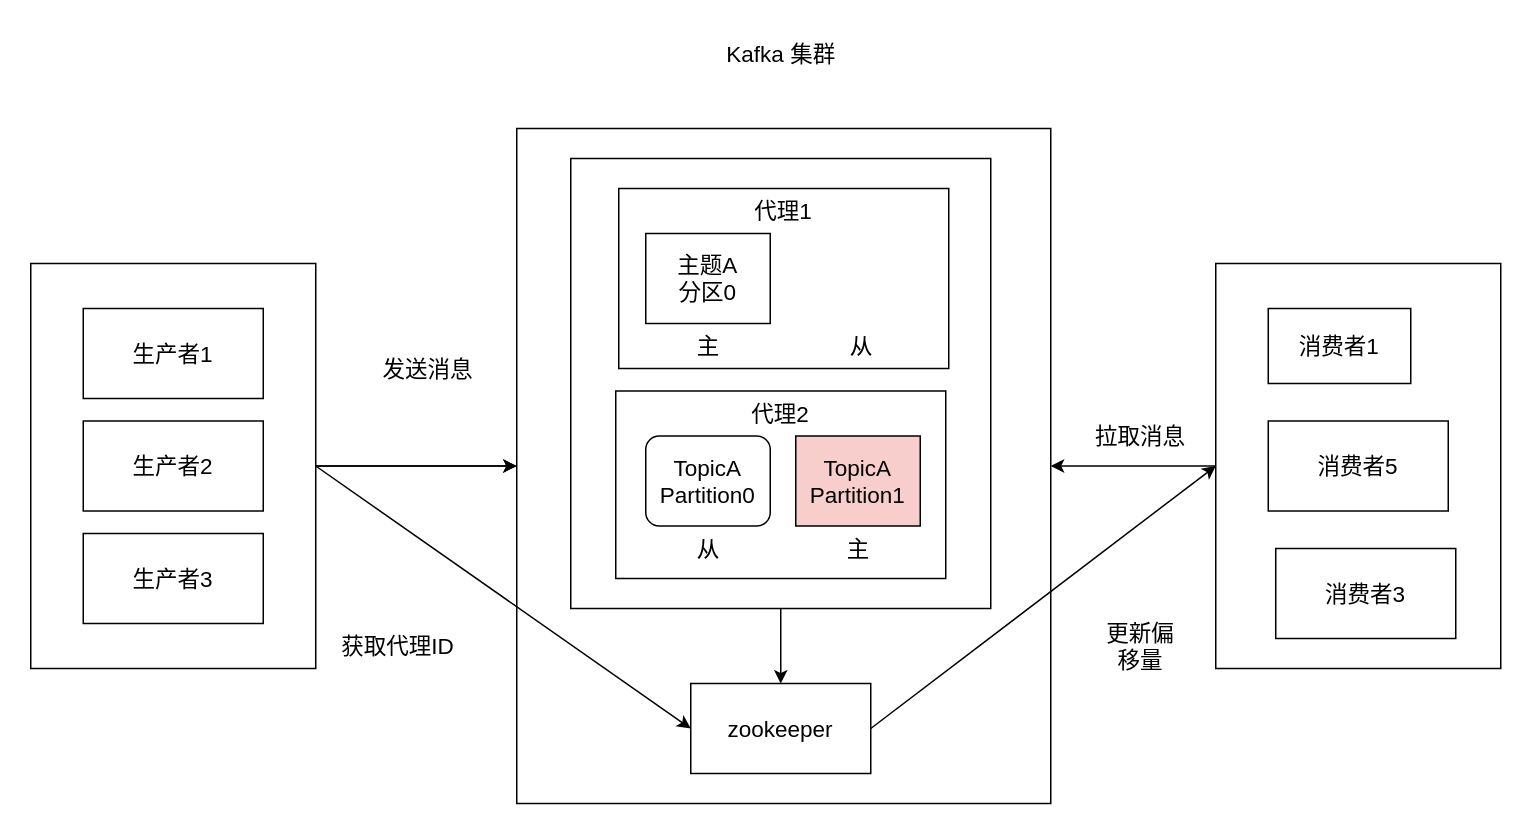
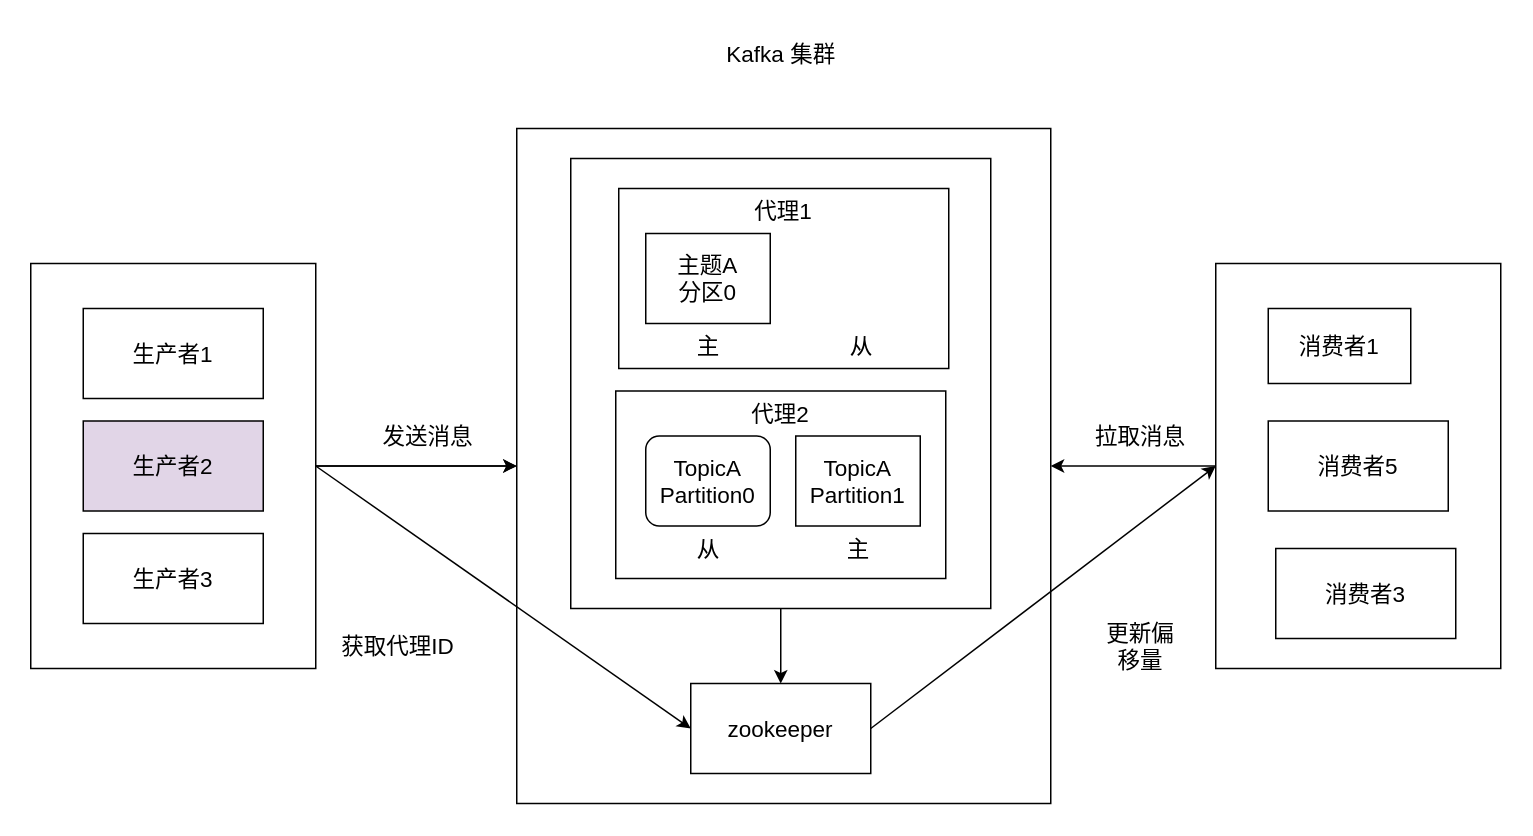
  <mxCell id="0" />
  <mxCell id="1" parent="0" />
  <mxCell id="2" style="edgeStyle=orthogonalEdgeStyle;rounded=0;orthogonalLoop=1;jettySize=auto;html=1;fontSize=15;" parent="1" source="4" target="7" edge="1"><mxGeometry relative="1" as="geometry" /></mxCell>
  <mxCell id="3" style="edgeStyle=orthogonalEdgeStyle;rounded=0;orthogonalLoop=1;jettySize=auto;html=1;exitX=1;exitY=0.5;exitDx=0;exitDy=0;fontSize=15;" parent="1" source="4" target="7" edge="1"><mxGeometry relative="1" as="geometry" /></mxCell>
  <mxCell id="4" value="" style="rounded=0;whiteSpace=wrap;html=1;fontSize=15;" parent="1" vertex="1"><mxGeometry x="20" y="175" width="190" height="270" as="geometry" /></mxCell>
  <mxCell id="5" value="生产者1" style="rounded=0;whiteSpace=wrap;html=1;fontSize=15;" parent="1" vertex="1"><mxGeometry x="55" y="205" width="120" height="60" as="geometry" /></mxCell>
- <mxCell id="6" value="生产者2" style="rounded=0;whiteSpace=wrap;html=1;fontSize=15;" parent="1" vertex="1"><mxGeometry x="55" y="280" width="120" height="60" as="geometry" /></mxCell>
+ <mxCell id="6" value="生产者2" style="rounded=0;whiteSpace=wrap;html=1;fontSize=15;fillColor=#e1d5e7;" parent="1" vertex="1"><mxGeometry x="55" y="280" width="120" height="60" as="geometry" /></mxCell>
  <mxCell id="7" value="" style="rounded=0;whiteSpace=wrap;html=1;fontSize=15;" parent="1" vertex="1"><mxGeometry x="344" y="85" width="356" height="450" as="geometry" /></mxCell>
  <mxCell id="8" value="生产者3" style="rounded=0;whiteSpace=wrap;html=1;fontSize=15;" parent="1" vertex="1"><mxGeometry x="55" y="355" width="120" height="60" as="geometry" /></mxCell>
  <mxCell id="9" value="Kafka 集群" style="text;html=1;align=center;verticalAlign=middle;resizable=0;points=[];autosize=1;strokeColor=none;fillColor=none;fontSize=15;" parent="1" vertex="1"><mxGeometry x="470" y="20" width="100" height="30" as="geometry" /></mxCell>
  <mxCell id="10" value="" style="edgeStyle=orthogonalEdgeStyle;rounded=0;orthogonalLoop=1;jettySize=auto;html=1;fontSize=15;" parent="1" source="11" target="12" edge="1"><mxGeometry relative="1" as="geometry" /></mxCell>
  <mxCell id="11" value="" style="rounded=0;whiteSpace=wrap;html=1;fontSize=15;" parent="1" vertex="1"><mxGeometry x="380" y="105" width="280" height="300" as="geometry" /></mxCell>
  <mxCell id="12" value="zookeeper" style="rounded=0;whiteSpace=wrap;html=1;fontSize=15;" parent="1" vertex="1"><mxGeometry x="460" y="455" width="120" height="60" as="geometry" /></mxCell>
  <mxCell id="13" value="" style="edgeStyle=orthogonalEdgeStyle;rounded=0;orthogonalLoop=1;jettySize=auto;html=1;fontSize=15;" parent="1" source="14" target="7" edge="1"><mxGeometry relative="1" as="geometry" /></mxCell>
  <mxCell id="14" value="" style="rounded=0;whiteSpace=wrap;html=1;fontSize=15;" parent="1" vertex="1"><mxGeometry x="810" y="175" width="190" height="270" as="geometry" /></mxCell>
  <mxCell id="15" value="消费者1" style="rounded=0;whiteSpace=wrap;html=1;fontSize=15;" parent="1" vertex="1"><mxGeometry x="845" y="205" width="95" height="50" as="geometry" /></mxCell>
  <mxCell id="16" value="消费者5" style="rounded=0;whiteSpace=wrap;html=1;fontSize=15;" parent="1" vertex="1"><mxGeometry x="845" y="280" width="120" height="60" as="geometry" /></mxCell>
  <mxCell id="17" value="消费者3" style="rounded=0;whiteSpace=wrap;html=1;fontSize=15;" parent="1" vertex="1"><mxGeometry x="850" y="365" width="120" height="60" as="geometry" /></mxCell>
  <mxCell id="18" value="" style="rounded=0;whiteSpace=wrap;html=1;fontSize=15;" parent="1" vertex="1"><mxGeometry x="412" y="125" width="220" height="120" as="geometry" /></mxCell>
  <mxCell id="19" value="" style="rounded=0;whiteSpace=wrap;html=1;fontSize=15;" parent="1" vertex="1"><mxGeometry x="410" y="260" width="220" height="125" as="geometry" /></mxCell>
  <mxCell id="20" value="主题A&lt;br style=&quot;font-size: 15px;&quot;&gt;分区0" style="rounded=0;whiteSpace=wrap;html=1;fontSize=15;" parent="1" vertex="1"><mxGeometry x="430" y="155" width="83" height="60" as="geometry" /></mxCell>
  <mxCell id="21" value="主" style="text;html=1;strokeColor=none;fillColor=none;align=center;verticalAlign=middle;whiteSpace=wrap;rounded=0;fontSize=15;" parent="1" vertex="1"><mxGeometry x="441.5" y="215" width="60" height="30" as="geometry" /></mxCell>
  <mxCell id="22" value="从" style="text;html=1;strokeColor=none;fillColor=none;align=center;verticalAlign=middle;whiteSpace=wrap;rounded=0;fontSize=15;" parent="1" vertex="1"><mxGeometry x="543.5" y="215" width="60" height="30" as="geometry" /></mxCell>
  <mxCell id="23" value="TopicA&lt;br style=&quot;font-size: 15px;&quot;&gt;Partition0" style="whiteSpace=wrap;html=1;fontSize=15;rounded=1;" parent="1" vertex="1"><mxGeometry x="430" y="290" width="83" height="60" as="geometry" /></mxCell>
- <mxCell id="24" value="TopicA&lt;br style=&quot;font-size: 15px;&quot;&gt;Partition1" style="rounded=0;whiteSpace=wrap;html=1;fontSize=15;fillColor=#f8cecc;" parent="1" vertex="1"><mxGeometry x="530" y="290" width="83" height="60" as="geometry" /></mxCell>
+ <mxCell id="24" value="TopicA&lt;br style=&quot;font-size: 15px;&quot;&gt;Partition1" style="rounded=0;whiteSpace=wrap;html=1;fontSize=15;" parent="1" vertex="1"><mxGeometry x="530" y="290" width="83" height="60" as="geometry" /></mxCell>
  <mxCell id="25" value="从" style="text;html=1;strokeColor=none;fillColor=none;align=center;verticalAlign=middle;whiteSpace=wrap;rounded=0;fontSize=15;" parent="1" vertex="1"><mxGeometry x="441.5" y="350" width="60" height="30" as="geometry" /></mxCell>
  <mxCell id="26" value="主" style="text;html=1;strokeColor=none;fillColor=none;align=center;verticalAlign=middle;whiteSpace=wrap;rounded=0;fontSize=15;" parent="1" vertex="1"><mxGeometry x="541.5" y="350" width="60" height="30" as="geometry" /></mxCell>
- <mxCell id="27" value="发送消息" style="text;html=1;strokeColor=none;fillColor=none;align=center;verticalAlign=middle;whiteSpace=wrap;rounded=0;fontSize=15;" parent="1" vertex="1"><mxGeometry x="250" y="230" width="70" height="30" as="geometry" /></mxCell>
+ <mxCell id="27" value="发送消息" style="text;html=1;strokeColor=none;fillColor=none;align=center;verticalAlign=middle;whiteSpace=wrap;rounded=0;fontSize=15;" parent="1" vertex="1"><mxGeometry x="250" y="275" width="70" height="30" as="geometry" /></mxCell>
  <mxCell id="28" value="拉取消息" style="text;html=1;strokeColor=none;fillColor=none;align=center;verticalAlign=middle;whiteSpace=wrap;rounded=0;fontSize=15;" parent="1" vertex="1"><mxGeometry x="725" y="275" width="70" height="30" as="geometry" /></mxCell>
  <mxCell id="29" value="" style="endArrow=classic;html=1;rounded=0;entryX=0;entryY=0.5;entryDx=0;entryDy=0;exitX=1;exitY=0.5;exitDx=0;exitDy=0;fontSize=15;" parent="1" source="4" target="12" edge="1"><mxGeometry width="50" height="50" relative="1" as="geometry"><mxPoint x="210" y="325" as="sourcePoint" /><mxPoint x="370" y="345" as="targetPoint" /></mxGeometry></mxCell>
  <mxCell id="30" value="" style="endArrow=classic;html=1;rounded=0;exitX=1;exitY=0.5;exitDx=0;exitDy=0;entryX=0;entryY=0.5;entryDx=0;entryDy=0;fontSize=15;" parent="1" source="12" target="14" edge="1"><mxGeometry width="50" height="50" relative="1" as="geometry"><mxPoint x="320" y="395" as="sourcePoint" /><mxPoint x="370" y="345" as="targetPoint" /></mxGeometry></mxCell>
  <mxCell id="31" value="获取代理ID" style="text;html=1;strokeColor=none;fillColor=none;align=center;verticalAlign=middle;whiteSpace=wrap;rounded=0;fontSize=15;" parent="1" vertex="1"><mxGeometry x="220" y="415" width="90" height="30" as="geometry" /></mxCell>
  <mxCell id="32" value="更新偏移量" style="text;html=1;strokeColor=none;fillColor=none;align=center;verticalAlign=middle;whiteSpace=wrap;rounded=0;fontSize=15;" parent="1" vertex="1"><mxGeometry x="730" y="415" width="60" height="30" as="geometry" /></mxCell>
  <mxCell id="33" value="代理1" style="text;html=1;strokeColor=none;fillColor=none;align=center;verticalAlign=middle;whiteSpace=wrap;rounded=0;fontSize=15;" parent="1" vertex="1"><mxGeometry x="492" y="125" width="60" height="30" as="geometry" /></mxCell>
  <mxCell id="34" value="代理2" style="text;html=1;strokeColor=none;fillColor=none;align=center;verticalAlign=middle;whiteSpace=wrap;rounded=0;fontSize=15;" parent="1" vertex="1"><mxGeometry x="490" y="260" width="60" height="30" as="geometry" /></mxCell>
